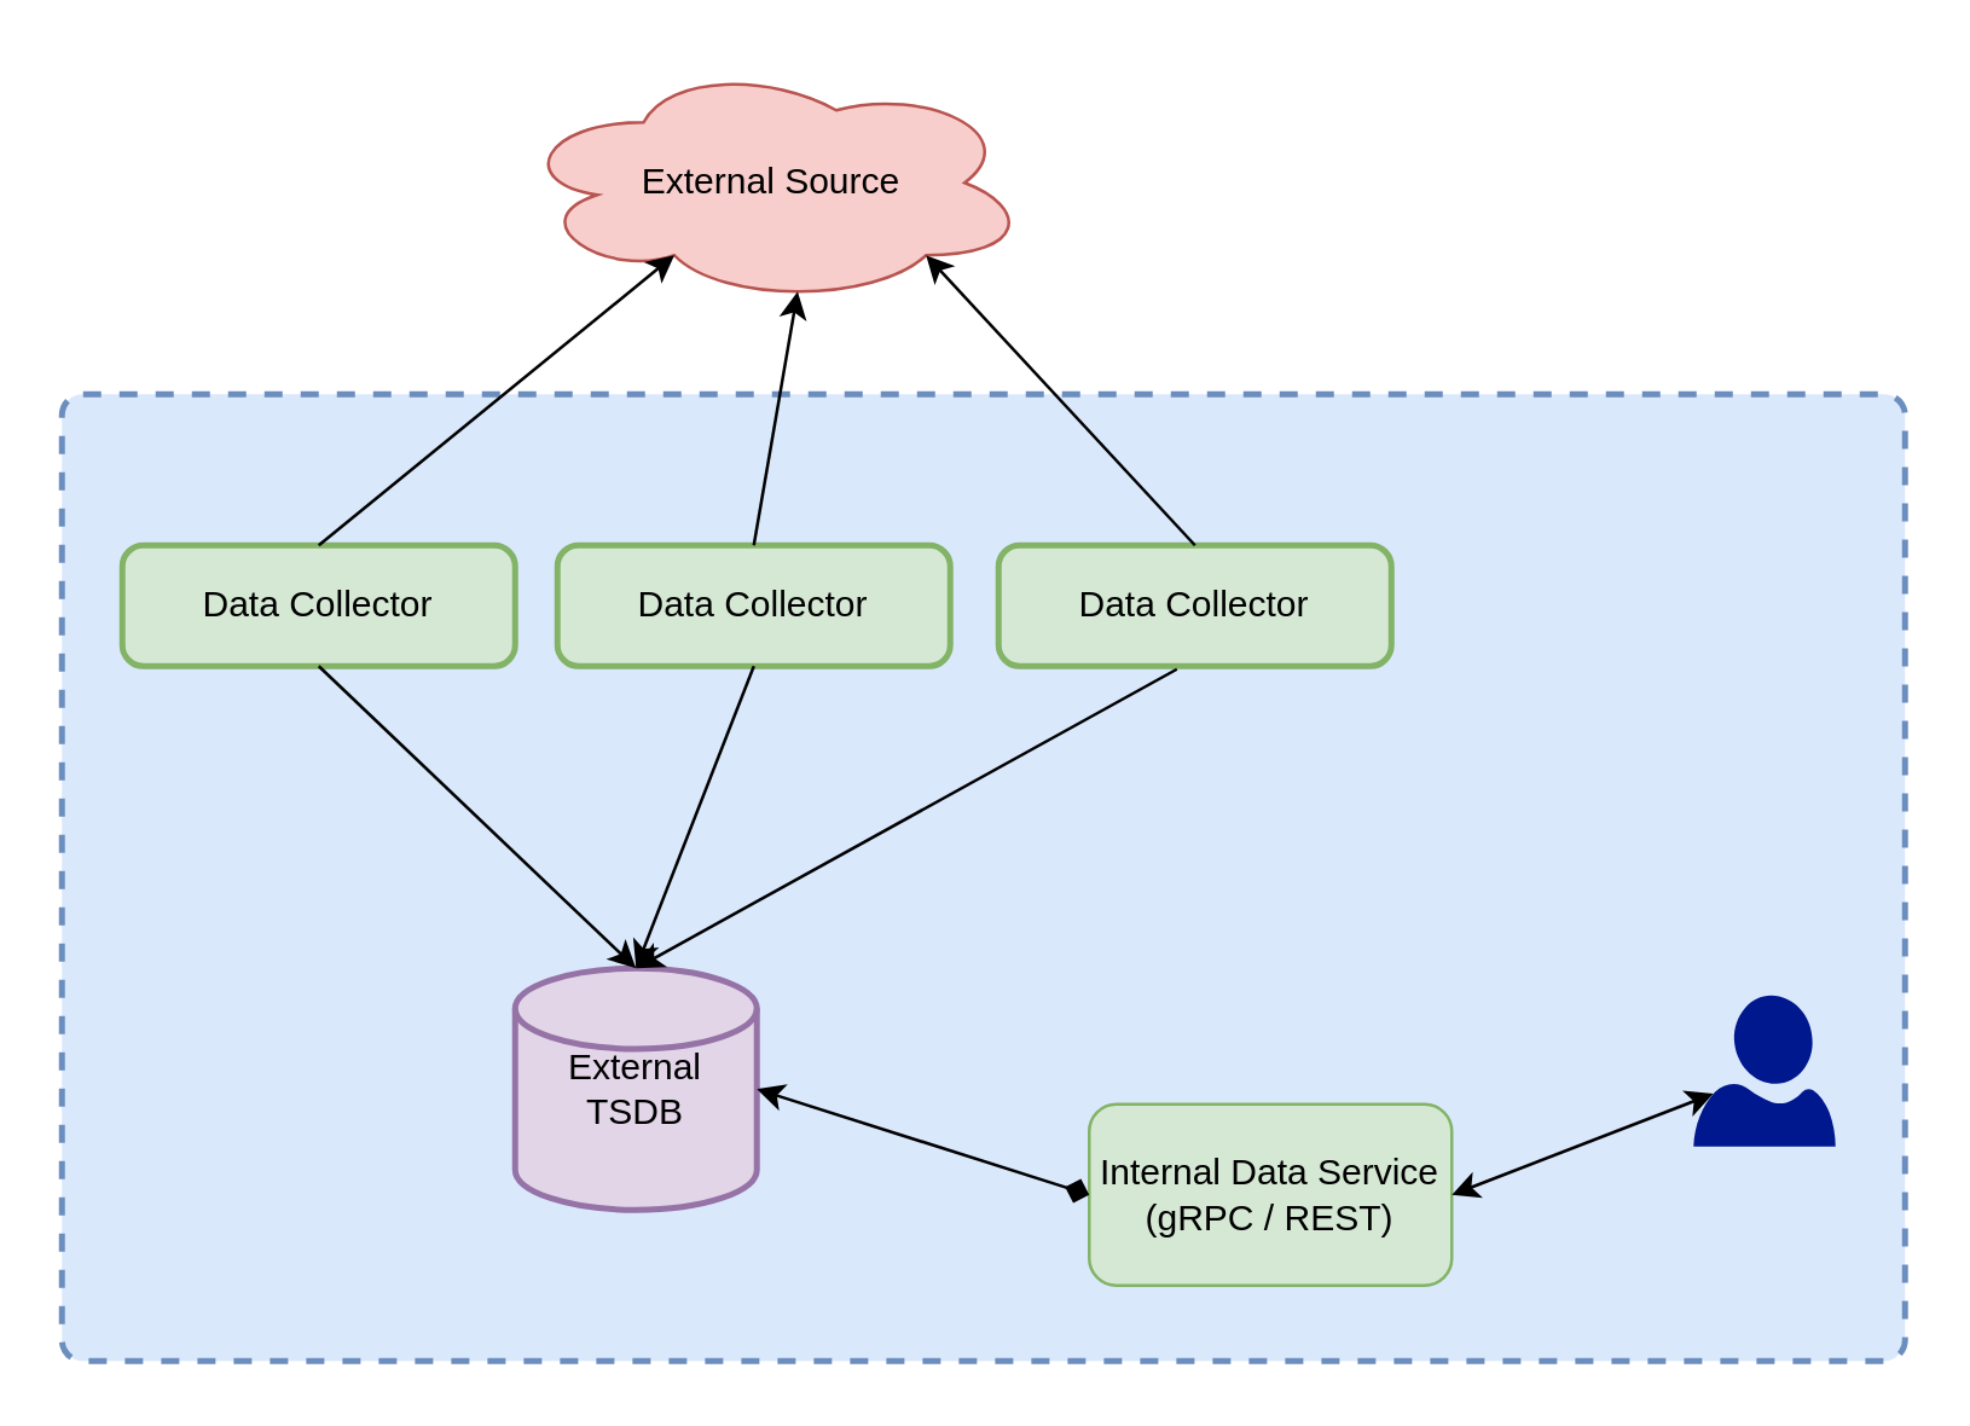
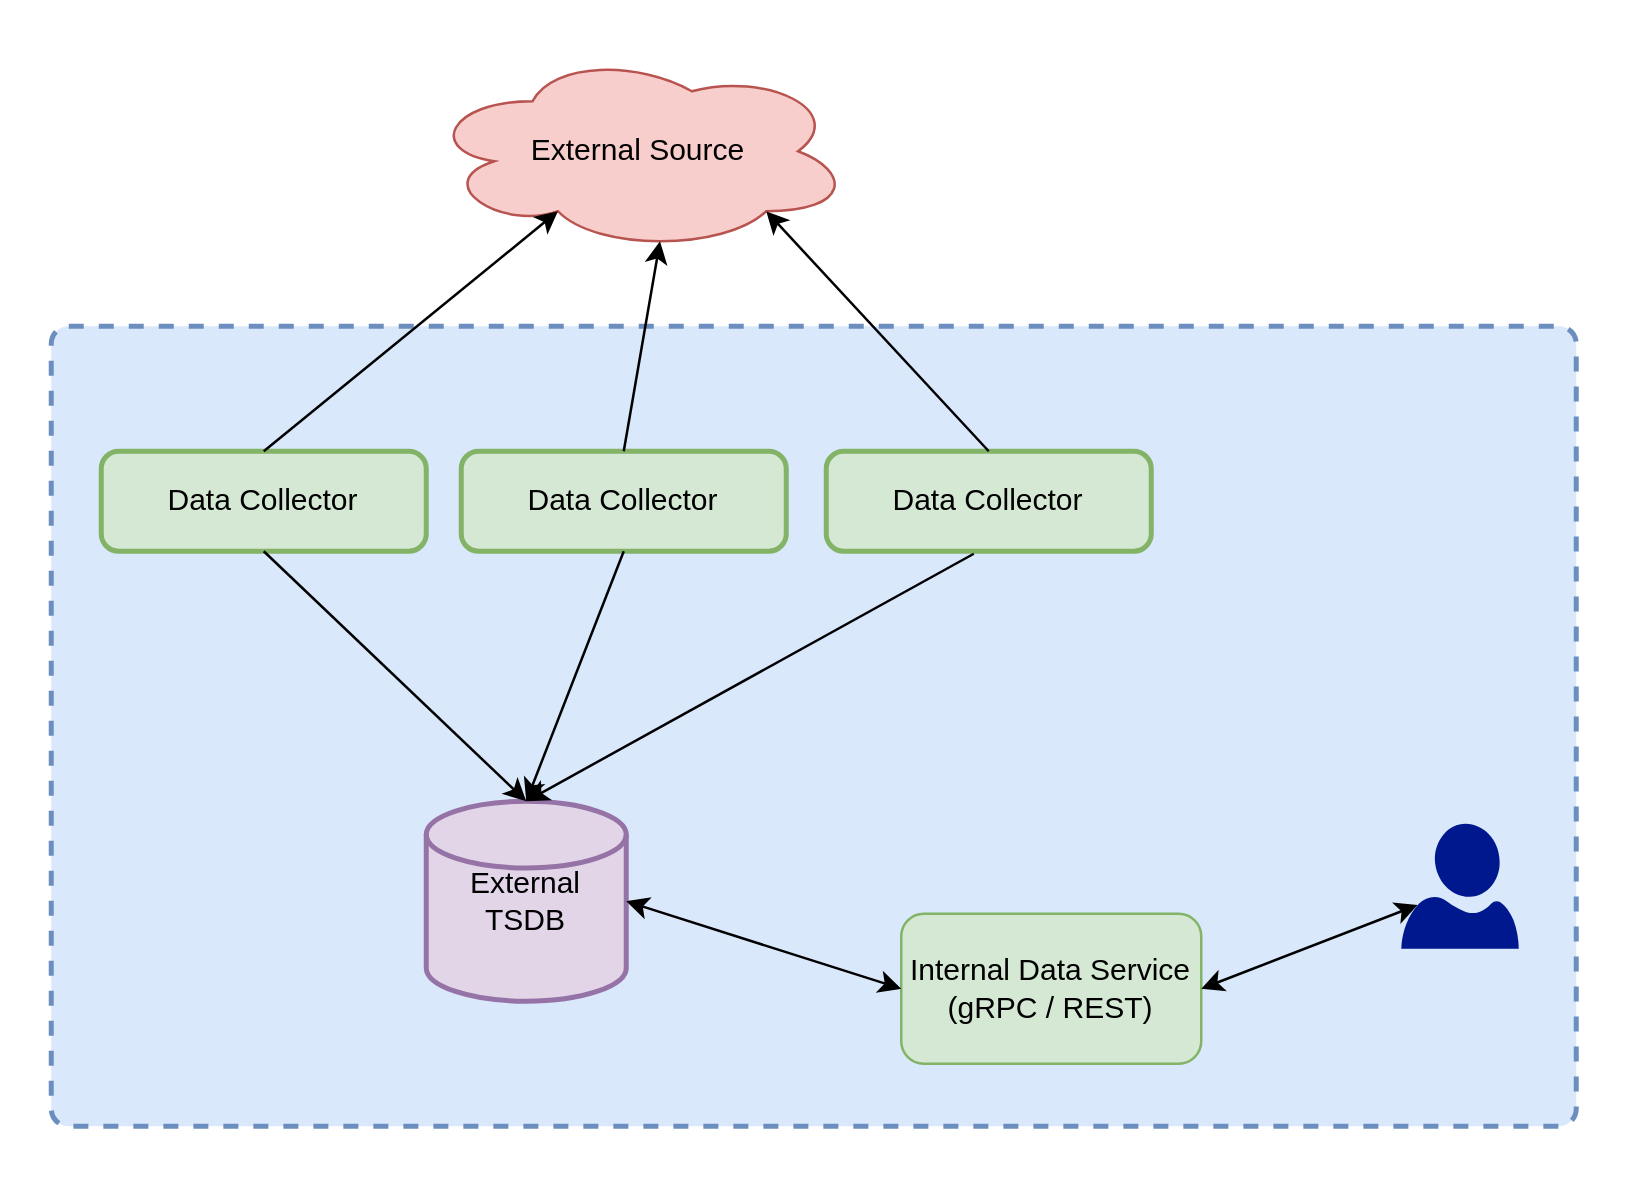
  <mxCell id="0" />
  <mxCell id="1" parent="0" />
  <mxCell id="2" value="" style="rounded=1;whiteSpace=wrap;html=1;absoluteArcSize=1;arcSize=14;strokeWidth=2;dashed=1;shadow=0;fillColor=#dae8fc;glass=0;strokeColor=#6c8ebf;" vertex="1" parent="1"><mxGeometry x="20" y="130" width="610" height="320" as="geometry" /></mxCell>
  <mxCell id="3" value="External TSDB" style="strokeWidth=2;html=1;shape=mxgraph.flowchart.database;whiteSpace=wrap;fillColor=#e1d5e7;strokeColor=#9673a6;" vertex="1" parent="1"><mxGeometry x="170" y="320" width="80" height="80" as="geometry" /></mxCell>
  <mxCell id="4" value="Data Collector" style="rounded=1;whiteSpace=wrap;html=1;absoluteArcSize=1;arcSize=14;strokeWidth=2;fillColor=#d5e8d4;strokeColor=#82b366;" vertex="1" parent="1"><mxGeometry x="40" y="180" width="130" height="40" as="geometry" /></mxCell>
  <mxCell id="5" value="External Source" style="ellipse;shape=cloud;whiteSpace=wrap;html=1;fillColor=#f8cecc;strokeColor=#b85450;" vertex="1" parent="1"><mxGeometry x="170" y="20" width="170" height="80" as="geometry" /></mxCell>
  <mxCell id="6" value="Data Collector" style="rounded=1;whiteSpace=wrap;html=1;absoluteArcSize=1;arcSize=14;strokeWidth=2;fillColor=#d5e8d4;strokeColor=#82b366;" vertex="1" parent="1"><mxGeometry x="184" y="180" width="130" height="40" as="geometry" /></mxCell>
  <mxCell id="7" value="Data Collector" style="rounded=1;whiteSpace=wrap;html=1;absoluteArcSize=1;arcSize=14;strokeWidth=2;fillColor=#d5e8d4;strokeColor=#82b366;" vertex="1" parent="1"><mxGeometry x="330" y="180" width="130" height="40" as="geometry" /></mxCell>
  <mxCell id="8" value="" style="endArrow=classic;html=1;entryX=0.31;entryY=0.8;entryDx=0;entryDy=0;entryPerimeter=0;exitX=0.5;exitY=0;exitDx=0;exitDy=0;" edge="1" parent="1" source="4" target="5"><mxGeometry width="50" height="50" relative="1" as="geometry"><mxPoint x="260" y="650" as="sourcePoint" /><mxPoint x="310" y="600" as="targetPoint" /></mxGeometry></mxCell>
  <mxCell id="9" value="" style="endArrow=classic;html=1;exitX=0.5;exitY=0;exitDx=0;exitDy=0;entryX=0.55;entryY=0.95;entryDx=0;entryDy=0;entryPerimeter=0;" edge="1" parent="1" source="6" target="5"><mxGeometry width="50" height="50" relative="1" as="geometry"><mxPoint x="115" y="190" as="sourcePoint" /><mxPoint x="200" y="120" as="targetPoint" /></mxGeometry></mxCell>
  <mxCell id="10" value="" style="endArrow=classic;html=1;exitX=0.5;exitY=0;exitDx=0;exitDy=0;entryX=0.8;entryY=0.8;entryDx=0;entryDy=0;entryPerimeter=0;" edge="1" parent="1" source="7" target="5"><mxGeometry width="50" height="50" relative="1" as="geometry"><mxPoint x="265" y="190" as="sourcePoint" /><mxPoint x="213.5" y="126" as="targetPoint" /></mxGeometry></mxCell>
  <mxCell id="11" value="" style="endArrow=classic;html=1;entryX=0.5;entryY=0;entryDx=0;entryDy=0;entryPerimeter=0;exitX=0.5;exitY=1;exitDx=0;exitDy=0;" edge="1" parent="1" source="4" target="3"><mxGeometry width="50" height="50" relative="1" as="geometry"><mxPoint x="320" y="650" as="sourcePoint" /><mxPoint x="370" y="600" as="targetPoint" /></mxGeometry></mxCell>
  <mxCell id="12" value="" style="endArrow=classic;html=1;exitX=0.5;exitY=1;exitDx=0;exitDy=0;" edge="1" parent="1" source="6"><mxGeometry width="50" height="50" relative="1" as="geometry"><mxPoint x="115" y="230" as="sourcePoint" /><mxPoint x="210" y="320" as="targetPoint" /></mxGeometry></mxCell>
  <mxCell id="13" value="" style="endArrow=classic;html=1;entryX=0.5;entryY=0;entryDx=0;entryDy=0;entryPerimeter=0;exitX=0.454;exitY=1.025;exitDx=0;exitDy=0;exitPerimeter=0;" edge="1" parent="1" source="7" target="3"><mxGeometry width="50" height="50" relative="1" as="geometry"><mxPoint x="330" y="270" as="sourcePoint" /><mxPoint x="230" y="340" as="targetPoint" /></mxGeometry></mxCell>
  <mxCell id="14" value="Internal Data Service (gRPC / REST)" style="rounded=1;whiteSpace=wrap;html=1;fillColor=#d5e8d4;strokeColor=#82b366;" vertex="1" parent="1"><mxGeometry x="360" y="365" width="120" height="60" as="geometry" /></mxCell>
- <mxCell id="15" value="" style="endArrow=diamond;startArrow=classic;html=1;entryX=0;entryY=0.5;entryDx=0;entryDy=0;exitX=1;exitY=0.5;exitDx=0;exitDy=0;exitPerimeter=0;" edge="1" parent="1" source="3" target="14"><mxGeometry width="50" height="50" relative="1" as="geometry"><mxPoint x="310" y="590" as="sourcePoint" /><mxPoint x="360" y="540" as="targetPoint" /></mxGeometry></mxCell>
+ <mxCell id="15" value="" style="endArrow=classic;startArrow=classic;html=1;entryX=0;entryY=0.5;entryDx=0;entryDy=0;exitX=1;exitY=0.5;exitDx=0;exitDy=0;exitPerimeter=0;" edge="1" parent="1" source="3" target="14"><mxGeometry width="50" height="50" relative="1" as="geometry"><mxPoint x="310" y="590" as="sourcePoint" /><mxPoint x="360" y="540" as="targetPoint" /></mxGeometry></mxCell>
  <mxCell id="16" value="" style="aspect=fixed;pointerEvents=1;shadow=0;dashed=0;html=1;strokeColor=none;labelPosition=center;verticalLabelPosition=bottom;verticalAlign=top;align=center;fillColor=#00188D;shape=mxgraph.azure.user" vertex="1" parent="1"><mxGeometry x="560" y="329" width="47" height="50" as="geometry" /></mxCell>
  <mxCell id="17" value="" style="endArrow=classic;startArrow=classic;html=1;entryX=0.14;entryY=0.65;entryDx=0;entryDy=0;exitX=1;exitY=0.5;exitDx=0;exitDy=0;entryPerimeter=0;" edge="1" parent="1" source="14" target="16"><mxGeometry width="50" height="50" relative="1" as="geometry"><mxPoint x="260" y="370" as="sourcePoint" /><mxPoint x="370" y="370" as="targetPoint" /><Array as="points" /></mxGeometry></mxCell>
